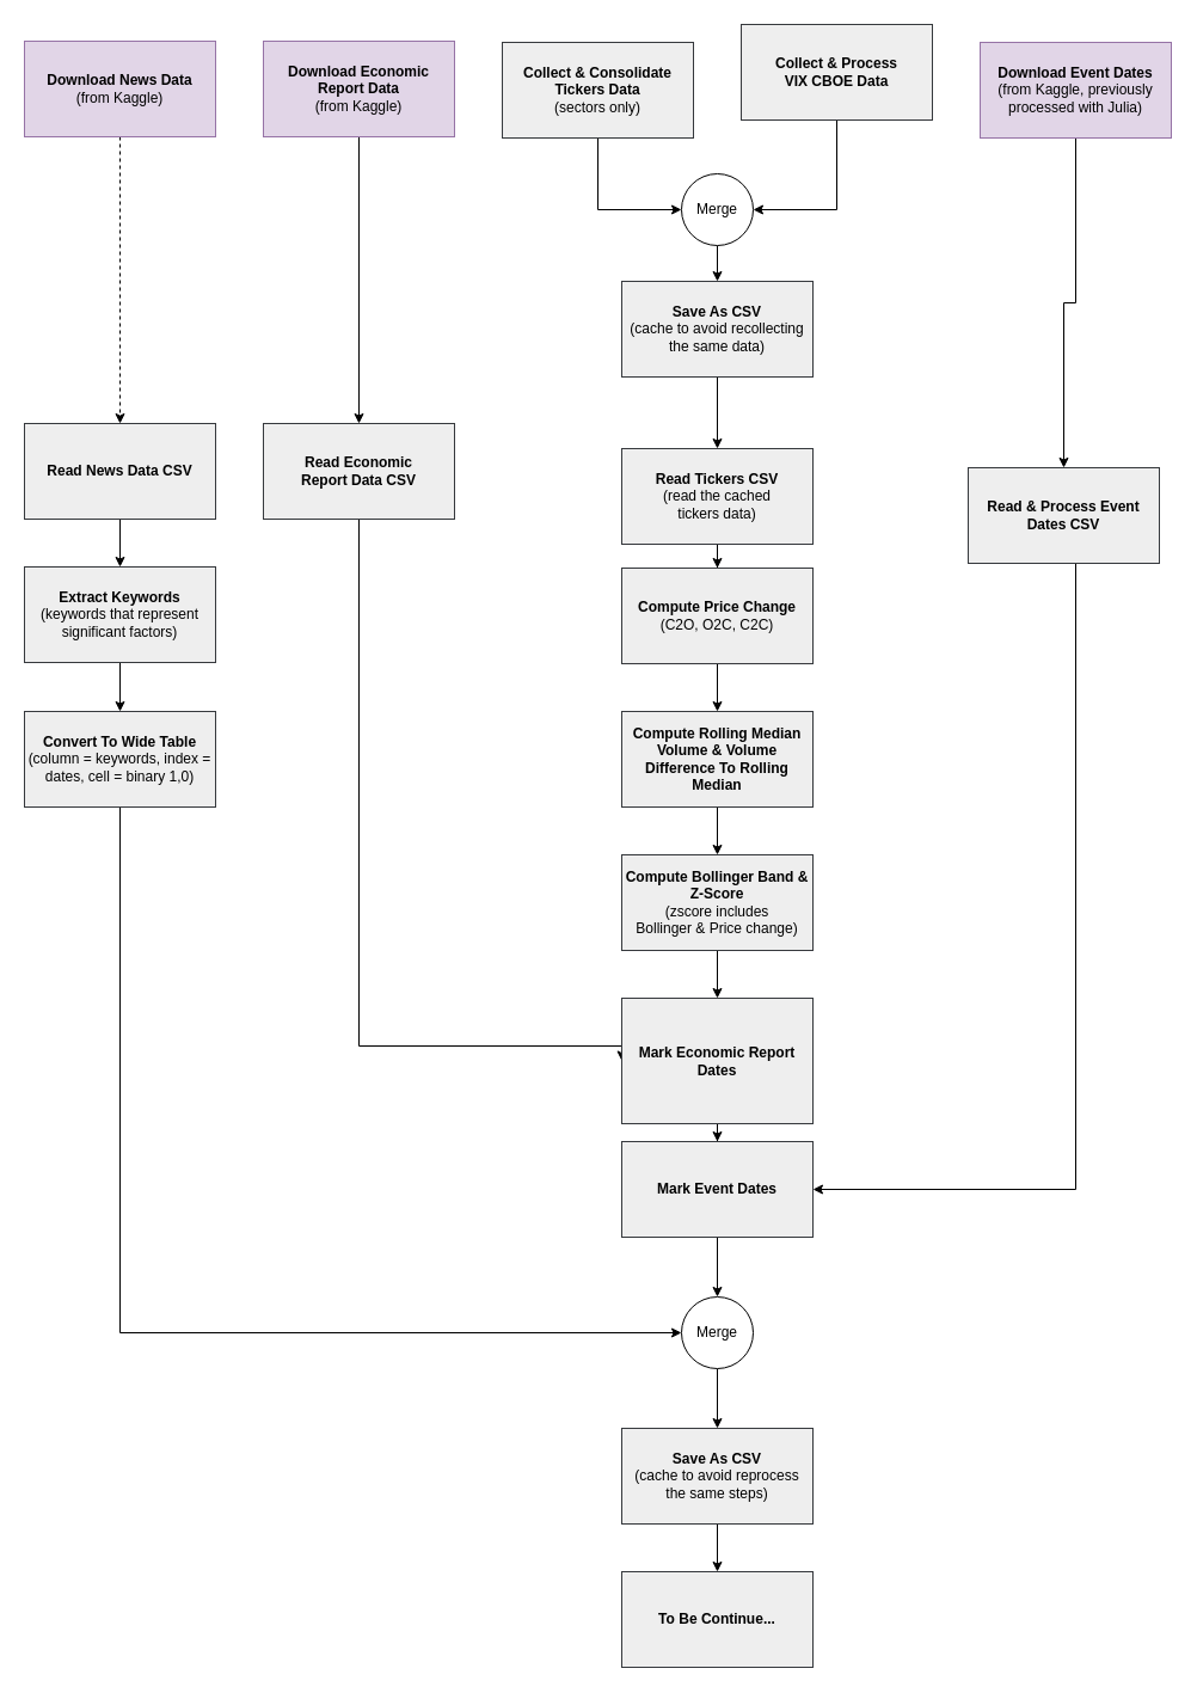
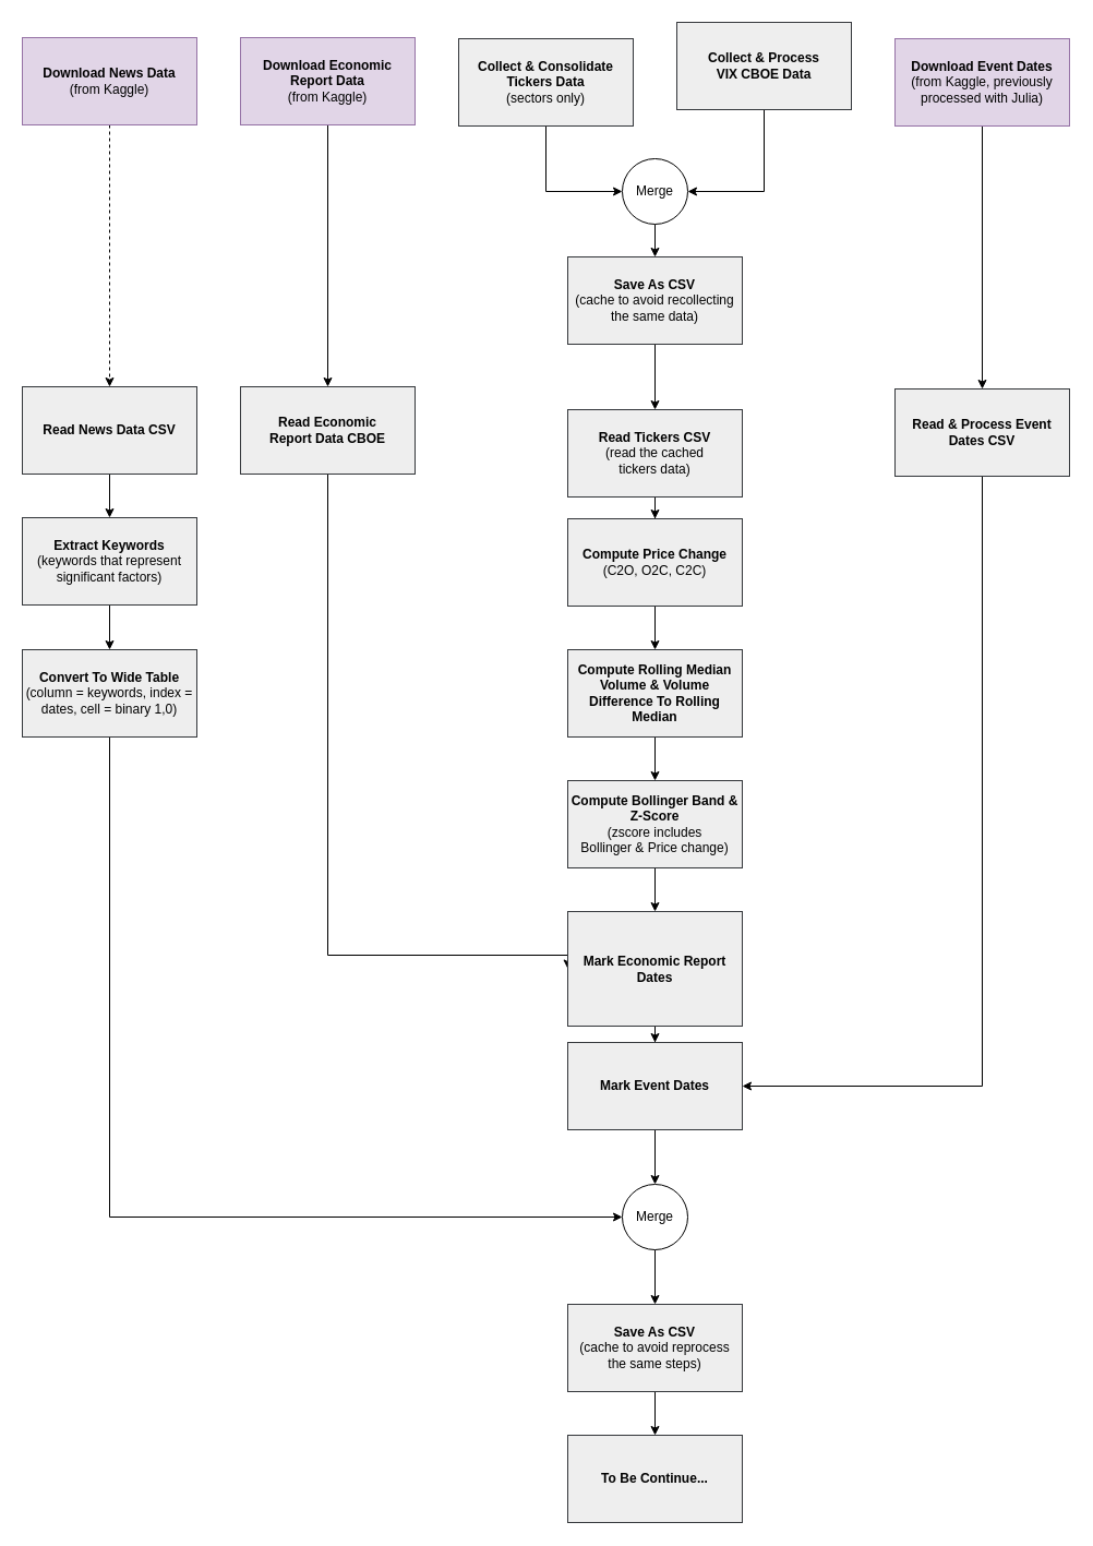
  <mxCell id="0" />
  <mxCell id="1" parent="0" />
  <mxCell id="2" style="edgeStyle=orthogonalEdgeStyle;rounded=0;orthogonalLoop=1;jettySize=auto;html=1;entryX=0;entryY=0.5;entryDx=0;entryDy=0;" edge="1" parent="1" source="3" target="7"><mxGeometry relative="1" as="geometry" /></mxCell>
  <mxCell id="3" value="&lt;b&gt;Collect &amp;amp; Consolidate Tickers Data&lt;br&gt;&lt;/b&gt;(sectors only)" style="rounded=0;whiteSpace=wrap;html=1;fillColor=#eeeeee;strokeColor=#36393d;" vertex="1" parent="1"><mxGeometry x="420" y="35" width="160" height="80" as="geometry" /></mxCell>
  <mxCell id="4" style="edgeStyle=orthogonalEdgeStyle;rounded=0;orthogonalLoop=1;jettySize=auto;html=1;entryX=1;entryY=0.5;entryDx=0;entryDy=0;" edge="1" parent="1" source="5" target="7"><mxGeometry relative="1" as="geometry" /></mxCell>
  <mxCell id="5" value="&lt;b&gt;Collect &amp;amp; Process&lt;br&gt;VIX CBOE Data&lt;/b&gt;" style="rounded=0;whiteSpace=wrap;html=1;fillColor=#eeeeee;strokeColor=#36393d;" vertex="1" parent="1"><mxGeometry x="620" y="20" width="160" height="80" as="geometry" /></mxCell>
  <mxCell id="6" value="" style="edgeStyle=orthogonalEdgeStyle;rounded=0;orthogonalLoop=1;jettySize=auto;html=1;" edge="1" parent="1" source="7" target="9"><mxGeometry relative="1" as="geometry" /></mxCell>
  <mxCell id="7" value="Merge" style="ellipse;whiteSpace=wrap;html=1;aspect=fixed;" vertex="1" parent="1"><mxGeometry x="570" y="145" width="60" height="60" as="geometry" /></mxCell>
  <mxCell id="8" value="" style="edgeStyle=orthogonalEdgeStyle;rounded=0;orthogonalLoop=1;jettySize=auto;html=1;" edge="1" parent="1" source="9" target="11"><mxGeometry relative="1" as="geometry" /></mxCell>
  <mxCell id="9" value="&lt;b&gt;Save As CSV&lt;/b&gt;&lt;br&gt;(cache to avoid recollecting the same data)" style="rounded=0;whiteSpace=wrap;html=1;fillColor=#eeeeee;strokeColor=#36393d;" vertex="1" parent="1"><mxGeometry x="520" y="235" width="160" height="80" as="geometry" /></mxCell>
  <mxCell id="10" value="" style="edgeStyle=orthogonalEdgeStyle;rounded=0;orthogonalLoop=1;jettySize=auto;html=1;" edge="1" parent="1" source="11" target="21"><mxGeometry relative="1" as="geometry" /></mxCell>
  <mxCell id="11" value="&lt;b&gt;Read Tickers CSV&lt;/b&gt;&lt;br&gt;(read the cached &lt;br&gt;tickers data)" style="rounded=0;whiteSpace=wrap;html=1;fillColor=#eeeeee;strokeColor=#36393d;" vertex="1" parent="1"><mxGeometry x="520" y="375" width="160" height="80" as="geometry" /></mxCell>
  <mxCell id="12" value="" style="edgeStyle=orthogonalEdgeStyle;rounded=0;orthogonalLoop=1;jettySize=auto;html=1;" edge="1" parent="1" source="13" target="17"><mxGeometry relative="1" as="geometry" /></mxCell>
  <mxCell id="13" value="&lt;b&gt;Download Economic Report Data &lt;br&gt;&lt;/b&gt;(from Kaggle)" style="rounded=0;whiteSpace=wrap;html=1;fillColor=#e1d5e7;strokeColor=#9673a6;" vertex="1" parent="1"><mxGeometry x="220" y="34" width="160" height="80" as="geometry" /></mxCell>
  <mxCell id="14" style="edgeStyle=orthogonalEdgeStyle;rounded=0;orthogonalLoop=1;jettySize=auto;html=1;entryX=1;entryY=0.5;entryDx=0;entryDy=0;" edge="1" parent="1" source="15" target="29"><mxGeometry relative="1" as="geometry"><Array as="points"><mxPoint x="900" y="995" /></Array></mxGeometry></mxCell>
- <mxCell id="15" value="&lt;b&gt;Read &amp;amp; Process Event Dates CSV&lt;/b&gt;" style="rounded=0;whiteSpace=wrap;html=1;fillColor=#eeeeee;strokeColor=#36393d;" vertex="1" parent="1"><mxGeometry x="810" y="391" width="160" height="80" as="geometry" /></mxCell>
+ <mxCell id="15" value="&lt;b&gt;Read &amp;amp; Process Event Dates CSV&lt;/b&gt;" style="rounded=0;whiteSpace=wrap;html=1;fillColor=#eeeeee;strokeColor=#36393d;" vertex="1" parent="1"><mxGeometry y="356" width="160" height="80" as="geometry" x="820" /></mxCell>
  <mxCell id="16" style="edgeStyle=orthogonalEdgeStyle;rounded=0;orthogonalLoop=1;jettySize=auto;html=1;entryX=0;entryY=0.5;entryDx=0;entryDy=0;" edge="1" parent="1" source="17" target="27"><mxGeometry relative="1" as="geometry"><Array as="points"><mxPoint x="300" y="875" /></Array></mxGeometry></mxCell>
- <mxCell id="17" value="&lt;b&gt;Read Economic &lt;br&gt;Report Data CSV&lt;/b&gt;" style="rounded=0;whiteSpace=wrap;html=1;fillColor=#eeeeee;strokeColor=#36393d;" vertex="1" parent="1"><mxGeometry x="220" y="354" width="160" height="80" as="geometry" /></mxCell>
+ <mxCell id="17" value="&lt;b&gt;Read Economic &lt;br&gt;Report Data CBOE&lt;/b&gt;" style="rounded=0;whiteSpace=wrap;html=1;fillColor=#eeeeee;strokeColor=#36393d;" vertex="1" parent="1"><mxGeometry x="220" y="354" width="160" height="80" as="geometry" /></mxCell>
  <mxCell id="18" value="" style="edgeStyle=orthogonalEdgeStyle;rounded=0;orthogonalLoop=1;jettySize=auto;html=1;" edge="1" parent="1" source="19" target="15"><mxGeometry relative="1" as="geometry" /></mxCell>
  <mxCell id="19" value="&lt;b&gt;Download Event Dates&lt;/b&gt;&lt;b&gt;&lt;br&gt;&lt;/b&gt;(from Kaggle, previously processed with Julia)" style="rounded=0;whiteSpace=wrap;html=1;fillColor=#e1d5e7;strokeColor=#9673a6;" vertex="1" parent="1"><mxGeometry y="35" width="160" height="80" as="geometry" x="820" /></mxCell>
  <mxCell id="20" value="" style="edgeStyle=orthogonalEdgeStyle;rounded=0;orthogonalLoop=1;jettySize=auto;html=1;" edge="1" parent="1" source="21" target="23"><mxGeometry relative="1" as="geometry" /></mxCell>
  <mxCell id="21" value="&lt;b&gt;Compute Price Change&lt;/b&gt;&lt;br&gt;(C2O, O2C, C2C)" style="rounded=0;whiteSpace=wrap;html=1;fillColor=#eeeeee;strokeColor=#36393d;" vertex="1" parent="1"><mxGeometry x="520" y="475" width="160" height="80" as="geometry" /></mxCell>
  <mxCell id="22" value="" style="edgeStyle=orthogonalEdgeStyle;rounded=0;orthogonalLoop=1;jettySize=auto;html=1;" edge="1" parent="1" source="23" target="25"><mxGeometry relative="1" as="geometry" /></mxCell>
  <mxCell id="23" value="&lt;b&gt;Compute Rolling Median Volume &amp;amp; Volume Difference To Rolling Median&lt;/b&gt;" style="rounded=0;whiteSpace=wrap;html=1;fillColor=#eeeeee;strokeColor=#36393d;" vertex="1" parent="1"><mxGeometry x="520" y="595" width="160" height="80" as="geometry" /></mxCell>
  <mxCell id="24" value="" style="edgeStyle=orthogonalEdgeStyle;rounded=0;orthogonalLoop=1;jettySize=auto;html=1;" edge="1" parent="1" source="25" target="27"><mxGeometry relative="1" as="geometry" /></mxCell>
  <mxCell id="25" value="&lt;b&gt;Compute Bollinger Band &amp;amp; Z-Score&lt;/b&gt;&lt;br&gt;(zscore includes &lt;br&gt;Bollinger &amp;amp; Price change)" style="rounded=0;whiteSpace=wrap;html=1;fillColor=#eeeeee;strokeColor=#36393d;" vertex="1" parent="1"><mxGeometry x="520" y="715" width="160" height="80" as="geometry" /></mxCell>
  <mxCell id="26" value="" style="edgeStyle=orthogonalEdgeStyle;rounded=0;orthogonalLoop=1;jettySize=auto;html=1;" edge="1" parent="1" source="27" target="29"><mxGeometry relative="1" as="geometry" /></mxCell>
  <mxCell id="27" value="&lt;b&gt;Mark Economic Report Dates&lt;/b&gt;" style="rounded=0;whiteSpace=wrap;html=1;fillColor=#eeeeee;strokeColor=#36393d;" vertex="1" parent="1"><mxGeometry x="520" y="835" width="160" height="105" as="geometry" /></mxCell>
  <mxCell id="28" value="" style="edgeStyle=orthogonalEdgeStyle;rounded=0;orthogonalLoop=1;jettySize=auto;html=1;" edge="1" parent="1" source="29" target="39"><mxGeometry relative="1" as="geometry" /></mxCell>
  <mxCell id="29" value="&lt;b&gt;Mark Event Dates&lt;/b&gt;" style="rounded=0;whiteSpace=wrap;html=1;fillColor=#eeeeee;strokeColor=#36393d;" vertex="1" parent="1"><mxGeometry x="520" y="955" width="160" height="80" as="geometry" /></mxCell>
  <mxCell id="30" value="" style="edgeStyle=orthogonalEdgeStyle;rounded=0;orthogonalLoop=1;jettySize=auto;html=1;" edge="1" parent="1" source="31" target="42"><mxGeometry relative="1" as="geometry" /></mxCell>
  <mxCell id="31" value="&lt;b&gt;Save As CSV&lt;/b&gt;&lt;br&gt;(cache to avoid reprocess &lt;br&gt;the same steps)" style="rounded=0;whiteSpace=wrap;html=1;fillColor=#eeeeee;strokeColor=#36393d;" vertex="1" parent="1"><mxGeometry x="520" y="1195" width="160" height="80" as="geometry" /></mxCell>
  <mxCell id="32" style="edgeStyle=orthogonalEdgeStyle;rounded=0;orthogonalLoop=1;jettySize=auto;html=1;entryX=0.5;entryY=0;entryDx=0;entryDy=0;dashed=1;" edge="1" parent="1" source="33" target="41"><mxGeometry relative="1" as="geometry" /></mxCell>
  <mxCell id="33" value="&lt;b&gt;Download News Data&lt;br&gt;&lt;/b&gt;(from Kaggle)" style="rounded=0;whiteSpace=wrap;html=1;fillColor=#e1d5e7;strokeColor=#9673a6;" vertex="1" parent="1"><mxGeometry x="20" y="34" width="160" height="80" as="geometry" /></mxCell>
  <mxCell id="34" value="" style="edgeStyle=orthogonalEdgeStyle;rounded=0;orthogonalLoop=1;jettySize=auto;html=1;" edge="1" parent="1" source="35" target="37"><mxGeometry relative="1" as="geometry" /></mxCell>
  <mxCell id="35" value="&lt;b&gt;Extract Keywords&lt;/b&gt;&lt;br&gt;(keywords that represent significant factors)" style="rounded=0;whiteSpace=wrap;html=1;fillColor=#eeeeee;strokeColor=#36393d;" vertex="1" parent="1"><mxGeometry x="20" y="474" width="160" height="80" as="geometry" /></mxCell>
  <mxCell id="36" style="edgeStyle=orthogonalEdgeStyle;rounded=0;orthogonalLoop=1;jettySize=auto;html=1;entryX=0;entryY=0.5;entryDx=0;entryDy=0;" edge="1" parent="1" source="37" target="39"><mxGeometry relative="1" as="geometry"><Array as="points"><mxPoint x="100" y="1115" /><mxPoint x="570" y="1115" /></Array></mxGeometry></mxCell>
  <mxCell id="37" value="&lt;b&gt;Convert To Wide Table&lt;/b&gt;&lt;br&gt;(column = keywords, index = dates, cell = binary 1,0)" style="rounded=0;whiteSpace=wrap;html=1;fillColor=#eeeeee;strokeColor=#36393d;" vertex="1" parent="1"><mxGeometry x="20" y="595" width="160" height="80" as="geometry" /></mxCell>
  <mxCell id="38" value="" style="edgeStyle=orthogonalEdgeStyle;rounded=0;orthogonalLoop=1;jettySize=auto;html=1;" edge="1" parent="1" source="39" target="31"><mxGeometry relative="1" as="geometry" /></mxCell>
  <mxCell id="39" value="Merge" style="ellipse;whiteSpace=wrap;html=1;aspect=fixed;" vertex="1" parent="1"><mxGeometry x="570" y="1085" width="60" height="60" as="geometry" /></mxCell>
  <mxCell id="40" value="" style="edgeStyle=orthogonalEdgeStyle;rounded=0;orthogonalLoop=1;jettySize=auto;html=1;" edge="1" parent="1" source="41" target="35"><mxGeometry relative="1" as="geometry" /></mxCell>
  <mxCell id="41" value="&lt;b&gt;Read News Data CSV&lt;/b&gt;" style="rounded=0;whiteSpace=wrap;html=1;fillColor=#eeeeee;strokeColor=#36393d;" vertex="1" parent="1"><mxGeometry x="20" y="354" width="160" height="80" as="geometry" /></mxCell>
  <mxCell id="42" value="&lt;b&gt;To Be Continue...&lt;/b&gt;" style="rounded=0;whiteSpace=wrap;html=1;fillColor=#eeeeee;strokeColor=#36393d;" vertex="1" parent="1"><mxGeometry x="520" y="1315" width="160" height="80" as="geometry" /></mxCell>
